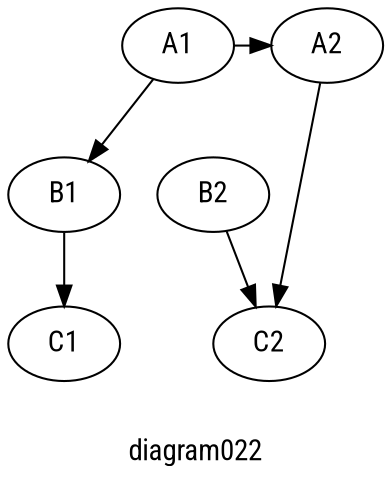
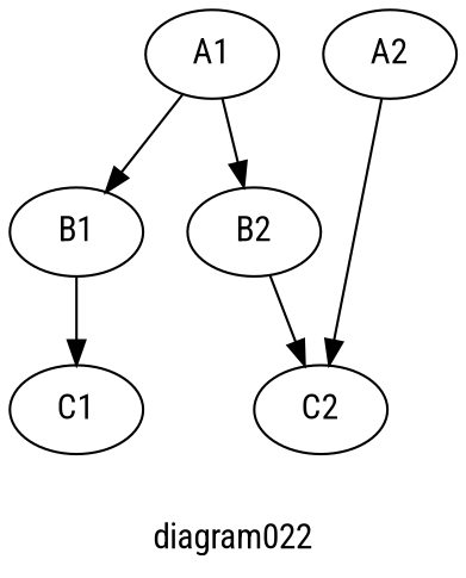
  digraph {
    fontname="Roboto Condensed"
    label=diagram022
    rankdir=TB
    node [fontname="Roboto Condensed"]
    edge [fontname="Roboto Condensed"]
    A1
    A2
    B1
    C2
    C1
    B2
    subgraph sub_1 {
      rank=same
      rankdir=LR
      A1
      A2
    }
-   A1 -> A2
+   A1 -> B2
    A1 -> B1
    A2 -> C2
    B1 -> C1
    B2 -> C2
  }
